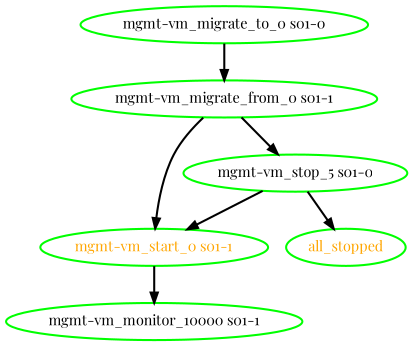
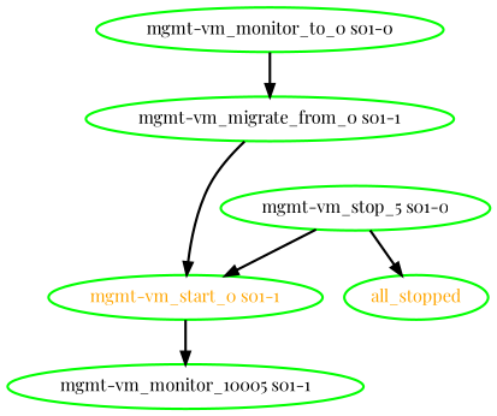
  digraph {
    fontname="Playfair Display"
    node [color=green fontcolor=black fontname="Playfair Display" style=bold]
    edge [fontname="Playfair Display" style=bold]
    all_stopped [fontcolor=orange]
    "mgmt-vm_start_0 s01-1" [fontcolor=orange]
    "mgmt-vm_migrate_from_0 s01-1"
    n4 [label="mgmt-vm_stop_5 s01-0"]
-   "mgmt-vm_monitor_10000 s01-1"
-   "mgmt-vm_migrate_to_0 s01-0"
+   "mgmt-vm_monitor_10000 s01-1" [label="mgmt-vm_monitor_10005 s01-1"]
+   "mgmt-vm_migrate_to_0 s01-0" [label="mgmt-vm_monitor_to_0 s01-0"]
    "mgmt-vm_start_0 s01-1" -> "mgmt-vm_monitor_10000 s01-1"
    "mgmt-vm_migrate_from_0 s01-1" -> "mgmt-vm_start_0 s01-1"
-   "mgmt-vm_migrate_from_0 s01-1" -> n4
    n4 -> all_stopped
    n4 -> "mgmt-vm_start_0 s01-1"
    "mgmt-vm_migrate_to_0 s01-0" -> "mgmt-vm_migrate_from_0 s01-1"
  }
